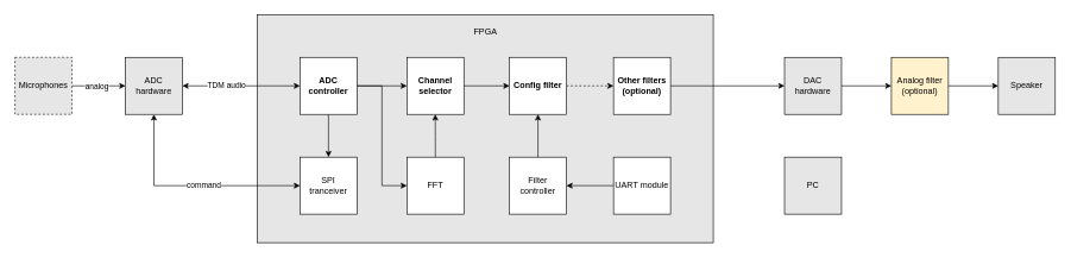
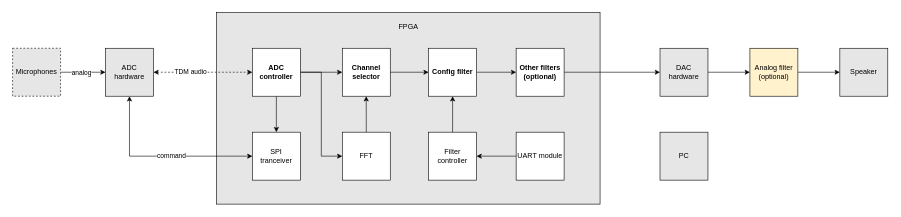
  <mxCell id="0" />
  <mxCell id="1" parent="0" />
  <mxCell id="2" value="" style="rounded=0;whiteSpace=wrap;html=1;fillColor=#E6E6E6;" vertex="1" parent="1"><mxGeometry x="360" y="20" width="640" height="320" as="geometry" /></mxCell>
  <mxCell id="3" style="edgeStyle=orthogonalEdgeStyle;rounded=0;orthogonalLoop=1;jettySize=auto;html=1;exitX=0;exitY=0.5;exitDx=0;exitDy=0;entryX=0.5;entryY=1;entryDx=0;entryDy=0;startArrow=classic;startFill=1;endArrow=classic;endFill=1;" edge="1" parent="1" source="5" target="8"><mxGeometry relative="1" as="geometry" /></mxCell>
  <mxCell id="4" value="command" style="edgeLabel;html=1;align=center;verticalAlign=middle;resizable=0;points=[];" vertex="1" connectable="0" parent="3"><mxGeometry x="-0.107" y="-1" relative="1" as="geometry"><mxPoint as="offset" /></mxGeometry></mxCell>
  <mxCell id="5" value="SPI&lt;br&gt;tranceiver" style="whiteSpace=wrap;html=1;aspect=fixed;" parent="1" vertex="1"><mxGeometry x="420" y="220" width="80" height="80" as="geometry" /></mxCell>
- <mxCell id="6" style="edgeStyle=orthogonalEdgeStyle;rounded=0;orthogonalLoop=1;jettySize=auto;html=1;exitX=1;exitY=0.5;exitDx=0;exitDy=0;entryX=0;entryY=0.5;entryDx=0;entryDy=0;startArrow=classic;startFill=1;endArrow=classic;endFill=1;" edge="1" parent="1" source="8" target="31"><mxGeometry relative="1" as="geometry" /></mxCell>
+ <mxCell id="6" style="edgeStyle=orthogonalEdgeStyle;rounded=0;orthogonalLoop=1;jettySize=auto;html=1;exitX=1;exitY=0.5;exitDx=0;exitDy=0;entryX=0;entryY=0.5;entryDx=0;entryDy=0;startArrow=classic;startFill=1;endArrow=classic;endFill=1;dashed=1;" edge="1" parent="1" source="8" target="31"><mxGeometry relative="1" as="geometry" /></mxCell>
  <mxCell id="7" value="TDM audio" style="edgeLabel;html=1;align=center;verticalAlign=middle;resizable=0;points=[];" vertex="1" connectable="0" parent="6"><mxGeometry x="-0.263" y="1" relative="1" as="geometry"><mxPoint as="offset" /></mxGeometry></mxCell>
  <mxCell id="8" value="ADC&lt;br&gt;hardware" style="whiteSpace=wrap;html=1;aspect=fixed;fillColor=#e6e6e6;" parent="1" vertex="1"><mxGeometry x="175" y="80" width="80" height="80" as="geometry" /></mxCell>
  <mxCell id="9" style="edgeStyle=orthogonalEdgeStyle;rounded=0;orthogonalLoop=1;jettySize=auto;html=1;exitX=0.5;exitY=0;exitDx=0;exitDy=0;" edge="1" parent="1" source="10"><mxGeometry relative="1" as="geometry"><mxPoint x="609.857" y="160" as="targetPoint" /></mxGeometry></mxCell>
  <mxCell id="10" value="FFT" style="whiteSpace=wrap;html=1;aspect=fixed;" parent="1" vertex="1"><mxGeometry x="570" y="220" width="80" height="80" as="geometry" /></mxCell>
  <mxCell id="11" value="Channel&lt;br&gt;selector" style="whiteSpace=wrap;html=1;aspect=fixed;fontStyle=1" parent="1" vertex="1"><mxGeometry x="570" y="80" width="80" height="80" as="geometry" /></mxCell>
  <mxCell id="12" style="edgeStyle=orthogonalEdgeStyle;rounded=0;orthogonalLoop=1;jettySize=auto;html=1;entryX=0;entryY=0.5;entryDx=0;entryDy=0;exitX=1;exitY=0.5;exitDx=0;exitDy=0;" parent="1" source="11" target="14" edge="1"><mxGeometry relative="1" as="geometry"><mxPoint x="760" y="120" as="sourcePoint" /></mxGeometry></mxCell>
- <mxCell id="13" style="edgeStyle=orthogonalEdgeStyle;rounded=0;orthogonalLoop=1;jettySize=auto;html=1;entryX=0;entryY=0.5;entryDx=0;entryDy=0;dashed=1;" parent="1" source="14" target="20" edge="1"><mxGeometry relative="1" as="geometry" /></mxCell>
+ <mxCell id="13" style="edgeStyle=orthogonalEdgeStyle;rounded=0;orthogonalLoop=1;jettySize=auto;html=1;entryX=0;entryY=0.5;entryDx=0;entryDy=0;" parent="1" source="14" target="20" edge="1"><mxGeometry relative="1" as="geometry" /></mxCell>
  <mxCell id="14" value="Config filter&lt;br&gt;" style="whiteSpace=wrap;html=1;aspect=fixed;fontStyle=1" parent="1" vertex="1"><mxGeometry x="714" y="80" width="80" height="80" as="geometry" /></mxCell>
  <mxCell id="15" style="edgeStyle=orthogonalEdgeStyle;rounded=0;orthogonalLoop=1;jettySize=auto;html=1;entryX=0.5;entryY=1;entryDx=0;entryDy=0;" parent="1" source="16" target="14" edge="1"><mxGeometry relative="1" as="geometry" /></mxCell>
  <mxCell id="16" value="Filter controller&lt;br&gt;" style="whiteSpace=wrap;html=1;aspect=fixed;" parent="1" vertex="1"><mxGeometry x="714" y="220" width="80" height="80" as="geometry" /></mxCell>
  <mxCell id="17" style="edgeStyle=orthogonalEdgeStyle;rounded=0;orthogonalLoop=1;jettySize=auto;html=1;entryX=1;entryY=0.5;entryDx=0;entryDy=0;" parent="1" source="18" target="16" edge="1"><mxGeometry relative="1" as="geometry" /></mxCell>
  <mxCell id="18" value="UART module" style="whiteSpace=wrap;html=1;aspect=fixed;" parent="1" vertex="1"><mxGeometry x="860" y="220" width="80" height="80" as="geometry" /></mxCell>
  <mxCell id="19" style="edgeStyle=orthogonalEdgeStyle;rounded=0;orthogonalLoop=1;jettySize=auto;html=1;exitX=1;exitY=0.5;exitDx=0;exitDy=0;startArrow=none;startFill=0;" edge="1" parent="1" source="20" target="22"><mxGeometry relative="1" as="geometry" /></mxCell>
  <mxCell id="20" value="Other filters&lt;br&gt;(optional)" style="whiteSpace=wrap;html=1;aspect=fixed;fontStyle=1" parent="1" vertex="1"><mxGeometry x="860" y="80" width="80" height="80" as="geometry" /></mxCell>
  <mxCell id="21" value="" style="edgeStyle=orthogonalEdgeStyle;rounded=0;orthogonalLoop=1;jettySize=auto;html=1;entryX=0;entryY=0.5;entryDx=0;entryDy=0;" parent="1" source="22" target="25" edge="1"><mxGeometry relative="1" as="geometry"><mxPoint x="1280" y="120" as="targetPoint" /></mxGeometry></mxCell>
  <mxCell id="22" value="DAC&lt;br&gt;hardware" style="whiteSpace=wrap;html=1;aspect=fixed;fillColor=#e6e6e6;" parent="1" vertex="1"><mxGeometry x="1100" y="80" width="80" height="80" as="geometry" /></mxCell>
  <mxCell id="23" value="Speaker" style="whiteSpace=wrap;html=1;aspect=fixed;fillColor=#e6e6e6;" parent="1" vertex="1"><mxGeometry x="1400" y="80" width="80" height="80" as="geometry" /></mxCell>
  <mxCell id="24" style="edgeStyle=orthogonalEdgeStyle;rounded=0;orthogonalLoop=1;jettySize=auto;html=1;entryX=0;entryY=0.5;entryDx=0;entryDy=0;" parent="1" source="25" target="23" edge="1"><mxGeometry relative="1" as="geometry" /></mxCell>
  <mxCell id="25" value="Analog filter&lt;br&gt;(optional)" style="whiteSpace=wrap;html=1;aspect=fixed;fillColor=#fff2cc;" parent="1" vertex="1"><mxGeometry x="1250" y="80" width="80" height="80" as="geometry" /></mxCell>
  <mxCell id="26" value="FPGA" style="text;html=1;align=center;verticalAlign=middle;resizable=0;points=[];autosize=1;strokeColor=none;fillColor=none;" vertex="1" parent="1"><mxGeometry x="650" y="30" width="60" height="30" as="geometry" /></mxCell>
  <mxCell id="27" value="PC" style="whiteSpace=wrap;html=1;aspect=fixed;fillColor=#e6e6e6;" vertex="1" parent="1"><mxGeometry x="1100" y="220" width="80" height="80" as="geometry" /></mxCell>
  <mxCell id="28" style="edgeStyle=orthogonalEdgeStyle;rounded=0;orthogonalLoop=1;jettySize=auto;html=1;exitX=0.5;exitY=1;exitDx=0;exitDy=0;entryX=0.5;entryY=0;entryDx=0;entryDy=0;startArrow=none;startFill=0;endArrow=classic;endFill=1;" edge="1" parent="1" source="31" target="5"><mxGeometry relative="1" as="geometry" /></mxCell>
  <mxCell id="29" style="edgeStyle=orthogonalEdgeStyle;rounded=0;orthogonalLoop=1;jettySize=auto;html=1;exitX=1;exitY=0.5;exitDx=0;exitDy=0;entryX=0;entryY=0.5;entryDx=0;entryDy=0;startArrow=none;startFill=0;endArrow=classic;endFill=1;" edge="1" parent="1" source="31" target="11"><mxGeometry relative="1" as="geometry" /></mxCell>
  <mxCell id="30" style="edgeStyle=orthogonalEdgeStyle;rounded=0;orthogonalLoop=1;jettySize=auto;html=1;exitX=1;exitY=0.5;exitDx=0;exitDy=0;entryX=0;entryY=0.5;entryDx=0;entryDy=0;startArrow=none;startFill=0;endArrow=classic;endFill=1;" edge="1" parent="1" source="31" target="10"><mxGeometry relative="1" as="geometry" /></mxCell>
  <mxCell id="31" value="ADC controller" style="whiteSpace=wrap;html=1;aspect=fixed;fontStyle=1" parent="1" vertex="1"><mxGeometry x="420" y="80" width="80" height="80" as="geometry" /></mxCell>
  <mxCell id="32" style="edgeStyle=orthogonalEdgeStyle;rounded=0;orthogonalLoop=1;jettySize=auto;html=1;exitX=1;exitY=0.5;exitDx=0;exitDy=0;entryX=0;entryY=0.5;entryDx=0;entryDy=0;startArrow=none;startFill=0;endArrow=classic;endFill=1;" edge="1" parent="1" source="34" target="8"><mxGeometry relative="1" as="geometry" /></mxCell>
  <mxCell id="33" value="analog" style="edgeLabel;html=1;align=center;verticalAlign=middle;resizable=0;points=[];" vertex="1" connectable="0" parent="32"><mxGeometry x="-0.105" relative="1" as="geometry"><mxPoint as="offset" /></mxGeometry></mxCell>
  <mxCell id="34" value="Microphones" style="whiteSpace=wrap;html=1;aspect=fixed;fillColor=#e6e6e6;dashed=1;" vertex="1" parent="1"><mxGeometry x="20" y="80" width="80" height="80" as="geometry" /></mxCell>
